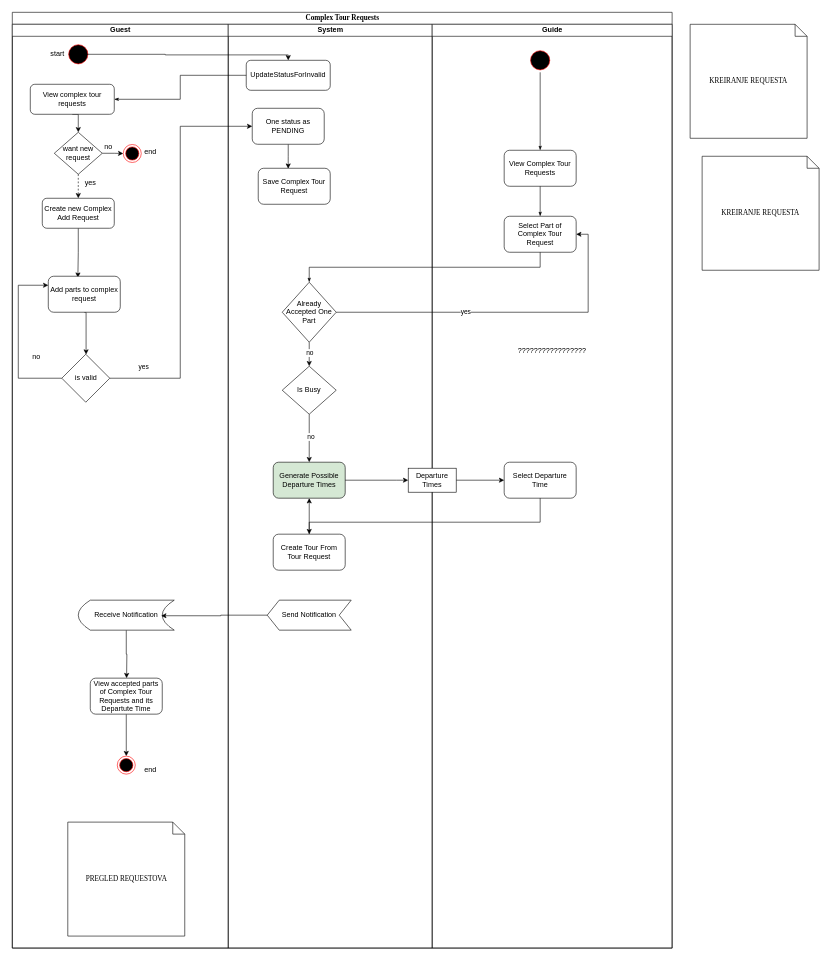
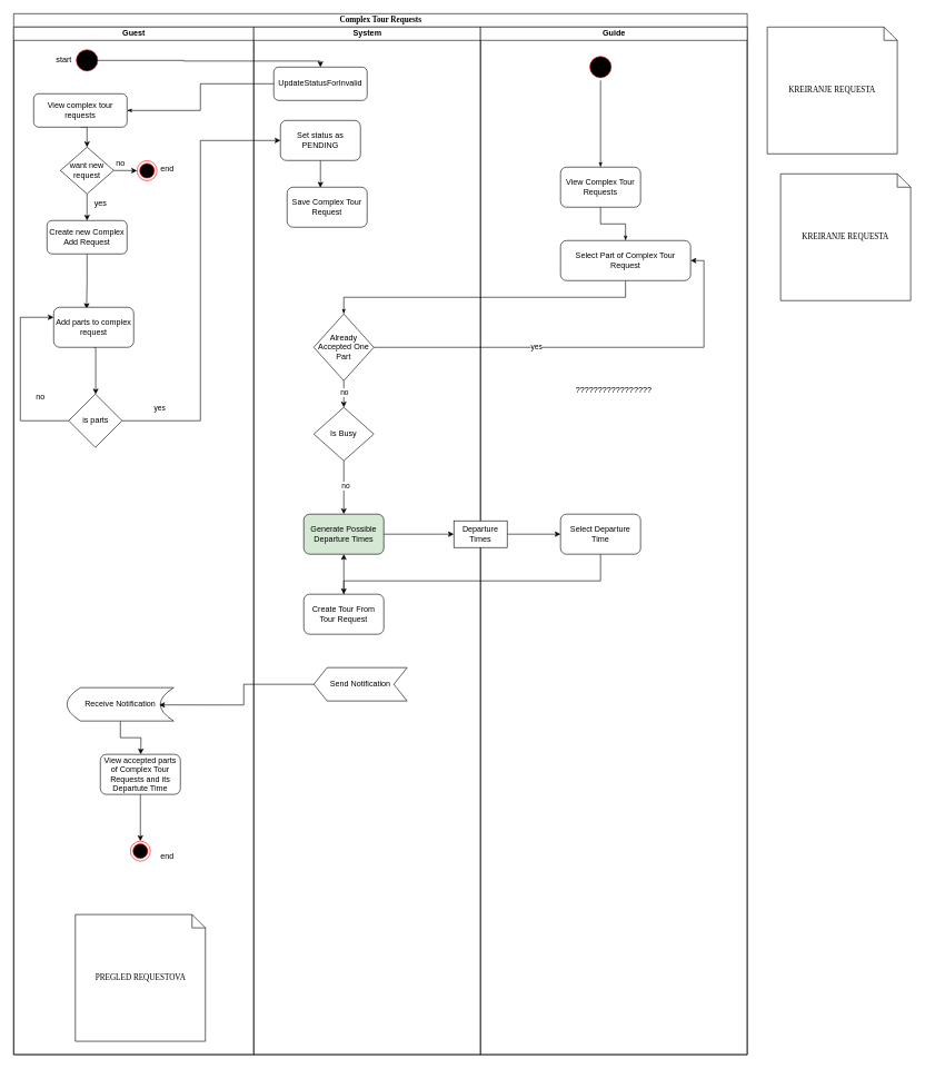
  <mxCell id="0" />
  <mxCell id="1" parent="0" />
  <mxCell id="2" value="Complex Tour Requests" style="swimlane;html=1;childLayout=stackLayout;startSize=20;rounded=0;shadow=0;comic=0;labelBackgroundColor=none;strokeWidth=1;fontFamily=Verdana;fontSize=12;align=center;" parent="1" vertex="1"><mxGeometry x="20" y="20" width="1100" height="1560" as="geometry" /></mxCell>
  <mxCell id="3" value="Guest" style="swimlane;html=1;startSize=20;" parent="2" vertex="1"><mxGeometry y="20" width="360" height="1540" as="geometry" /></mxCell>
  <mxCell id="4" value="" style="ellipse;whiteSpace=wrap;html=1;rounded=0;shadow=0;comic=0;labelBackgroundColor=none;strokeWidth=1;fillColor=#000000;fontFamily=Helvetica;fontSize=12;align=center;shape=startState;strokeColor=#ff0000;" parent="3" vertex="1"><mxGeometry x="90" y="30" width="40" height="40" as="geometry" /></mxCell>
  <mxCell id="5" value="PREGLED REQUESTOVA" style="shape=note;whiteSpace=wrap;html=1;rounded=0;shadow=0;comic=0;labelBackgroundColor=none;strokeWidth=1;fontFamily=Verdana;fontSize=12;align=center;size=20;" parent="3" vertex="1"><mxGeometry x="92.5" y="1330" width="195" height="190" as="geometry" /></mxCell>
  <mxCell id="6" style="edgeStyle=orthogonalEdgeStyle;rounded=0;orthogonalLoop=1;jettySize=auto;html=1;exitX=0.5;exitY=1;exitDx=0;exitDy=0;" edge="1" parent="3" source="7"><mxGeometry relative="1" as="geometry"><mxPoint x="190.529" y="1090" as="targetPoint" /></mxGeometry></mxCell>
- <mxCell id="7" value="Receive Notification" style="shape=dataStorage;whiteSpace=wrap;html=1;fixedSize=1;" parent="3" vertex="1"><mxGeometry x="110" y="960" width="160" height="50" as="geometry" /></mxCell>
+ <mxCell id="7" value="Receive Notification" style="shape=dataStorage;whiteSpace=wrap;html=1;fixedSize=1;" parent="3" vertex="1"><mxGeometry x="80" y="990" width="160" height="50" as="geometry" /></mxCell>
  <mxCell id="8" style="edgeStyle=orthogonalEdgeStyle;rounded=0;orthogonalLoop=1;jettySize=auto;html=1;exitX=0.5;exitY=1;exitDx=0;exitDy=0;entryX=0.411;entryY=0.04;entryDx=0;entryDy=0;entryPerimeter=0;" edge="1" parent="3" source="9" target="22"><mxGeometry relative="1" as="geometry" /></mxCell>
  <mxCell id="9" value="Create new Complex Add Request" style="rounded=1;whiteSpace=wrap;html=1;" vertex="1" parent="3"><mxGeometry x="50" y="290" width="120" height="50" as="geometry" /></mxCell>
  <mxCell id="10" style="edgeStyle=orthogonalEdgeStyle;rounded=0;orthogonalLoop=1;jettySize=auto;html=1;entryX=0;entryY=0.25;entryDx=0;entryDy=0;" edge="1" parent="3" source="11" target="22"><mxGeometry relative="1" as="geometry"><Array as="points"><mxPoint x="10" y="590" /><mxPoint x="10" y="435" /></Array></mxGeometry></mxCell>
- <mxCell id="11" value="is valid" style="rhombus;whiteSpace=wrap;html=1;" vertex="1" parent="3"><mxGeometry x="82.5" y="550" width="80" height="80" as="geometry" /></mxCell>
+ <mxCell id="11" value="is parts" style="rhombus;whiteSpace=wrap;html=1;" vertex="1" parent="3"><mxGeometry x="82.5" y="550" width="80" height="80" as="geometry" /></mxCell>
  <mxCell id="12" value="no" style="text;html=1;align=center;verticalAlign=middle;resizable=0;points=[];autosize=1;strokeColor=none;fillColor=none;" vertex="1" parent="3"><mxGeometry x="20" y="540" width="40" height="30" as="geometry" /></mxCell>
  <mxCell id="13" style="edgeStyle=orthogonalEdgeStyle;rounded=0;orthogonalLoop=1;jettySize=auto;html=1;exitX=0.5;exitY=1;exitDx=0;exitDy=0;entryX=0.5;entryY=0;entryDx=0;entryDy=0;" edge="1" parent="3" source="14" target="17"><mxGeometry relative="1" as="geometry" /></mxCell>
  <mxCell id="14" value="View complex tour requests" style="rounded=1;whiteSpace=wrap;html=1;" vertex="1" parent="3"><mxGeometry x="30" y="100" width="140" height="50" as="geometry" /></mxCell>
- <mxCell id="15" style="edgeStyle=orthogonalEdgeStyle;rounded=0;orthogonalLoop=1;jettySize=auto;html=1;entryX=0.5;entryY=0;entryDx=0;entryDy=0;dashed=1;" edge="1" parent="3" source="17" target="9"><mxGeometry relative="1" as="geometry" /></mxCell>
+ <mxCell id="15" style="edgeStyle=orthogonalEdgeStyle;rounded=0;orthogonalLoop=1;jettySize=auto;html=1;entryX=0.5;entryY=0;entryDx=0;entryDy=0;" edge="1" parent="3" source="17" target="9"><mxGeometry relative="1" as="geometry" /></mxCell>
  <mxCell id="16" style="edgeStyle=orthogonalEdgeStyle;rounded=0;orthogonalLoop=1;jettySize=auto;html=1;exitX=1;exitY=0.5;exitDx=0;exitDy=0;" edge="1" parent="3" source="17" target="19"><mxGeometry relative="1" as="geometry"><mxPoint x="200" y="215.353" as="targetPoint" /></mxGeometry></mxCell>
  <mxCell id="17" value="want new request" style="rhombus;whiteSpace=wrap;html=1;" vertex="1" parent="3"><mxGeometry x="70" y="180" width="80" height="70" as="geometry" /></mxCell>
  <mxCell id="18" value="yes" style="text;html=1;align=center;verticalAlign=middle;resizable=0;points=[];autosize=1;strokeColor=none;fillColor=none;" vertex="1" parent="3"><mxGeometry x="110" y="250" width="40" height="30" as="geometry" /></mxCell>
  <mxCell id="19" value="" style="ellipse;html=1;shape=endState;fillColor=#000000;strokeColor=#ff0000;" vertex="1" parent="3"><mxGeometry x="185" y="200.353" width="30" height="30" as="geometry" /></mxCell>
  <mxCell id="20" value="start" style="text;html=1;align=center;verticalAlign=middle;resizable=0;points=[];autosize=1;strokeColor=none;fillColor=none;" vertex="1" parent="3"><mxGeometry x="50" y="35" width="50" height="30" as="geometry" /></mxCell>
  <mxCell id="21" style="edgeStyle=orthogonalEdgeStyle;rounded=0;orthogonalLoop=1;jettySize=auto;html=1;exitX=0.5;exitY=1;exitDx=0;exitDy=0;" edge="1" parent="3" source="22" target="11"><mxGeometry relative="1" as="geometry"><Array as="points"><mxPoint x="123" y="480" /></Array></mxGeometry></mxCell>
  <mxCell id="22" value="Add parts to complex request" style="rounded=1;whiteSpace=wrap;html=1;" vertex="1" parent="3"><mxGeometry x="60" y="420" width="120" height="60" as="geometry" /></mxCell>
  <mxCell id="23" value="no" style="text;html=1;align=center;verticalAlign=middle;resizable=0;points=[];autosize=1;strokeColor=none;fillColor=none;" vertex="1" parent="3"><mxGeometry x="140" y="190" width="40" height="30" as="geometry" /></mxCell>
  <mxCell id="24" style="edgeStyle=orthogonalEdgeStyle;rounded=0;orthogonalLoop=1;jettySize=auto;html=1;exitX=0.5;exitY=1;exitDx=0;exitDy=0;entryX=0.5;entryY=0;entryDx=0;entryDy=0;" edge="1" parent="3" source="25" target="26"><mxGeometry relative="1" as="geometry" /></mxCell>
  <mxCell id="25" value="View accepted parts of Complex Tour Requests and its Departute Time" style="rounded=1;whiteSpace=wrap;html=1;" vertex="1" parent="3"><mxGeometry x="130" y="1090" width="120" height="60" as="geometry" /></mxCell>
  <mxCell id="26" value="" style="ellipse;html=1;shape=endState;fillColor=#000000;strokeColor=#ff0000;" vertex="1" parent="3"><mxGeometry x="175" y="1220" width="30" height="30" as="geometry" /></mxCell>
  <mxCell id="27" value="System" style="swimlane;html=1;startSize=20;" parent="2" vertex="1"><mxGeometry x="360" y="20" width="340" height="1540" as="geometry" /></mxCell>
  <mxCell id="28" style="edgeStyle=orthogonalEdgeStyle;rounded=0;orthogonalLoop=1;jettySize=auto;html=1;entryX=0.5;entryY=0;entryDx=0;entryDy=0;" parent="27" source="30" target="34" edge="1"><mxGeometry relative="1" as="geometry" /></mxCell>
  <mxCell id="29" value="no" style="edgeLabel;html=1;align=center;verticalAlign=middle;resizable=0;points=[];" parent="28" vertex="1" connectable="0"><mxGeometry x="0.109" y="3" relative="1" as="geometry"><mxPoint x="-3" y="-5" as="offset" /></mxGeometry></mxCell>
  <mxCell id="30" value="Already Accepted One Part" style="rhombus;whiteSpace=wrap;html=1;" parent="27" vertex="1"><mxGeometry x="90" y="430" width="90" height="100" as="geometry" /></mxCell>
  <mxCell id="31" value="Generate Possible Departure Times" style="rounded=1;whiteSpace=wrap;html=1;fillColor=#d5e8d4;" parent="27" vertex="1"><mxGeometry x="75" y="730" width="120" height="60" as="geometry" /></mxCell>
  <mxCell id="32" style="edgeStyle=orthogonalEdgeStyle;rounded=0;orthogonalLoop=1;jettySize=auto;html=1;" parent="27" source="34" target="31" edge="1"><mxGeometry relative="1" as="geometry" /></mxCell>
  <mxCell id="33" value="no&lt;br&gt;" style="edgeLabel;html=1;align=center;verticalAlign=middle;resizable=0;points=[];" parent="32" vertex="1" connectable="0"><mxGeometry x="-0.063" y="2" relative="1" as="geometry"><mxPoint as="offset" /></mxGeometry></mxCell>
  <mxCell id="34" value="Is Busy" style="rhombus;whiteSpace=wrap;html=1;" parent="27" vertex="1"><mxGeometry x="90" y="570" width="90" height="80" as="geometry" /></mxCell>
  <mxCell id="35" style="edgeStyle=orthogonalEdgeStyle;rounded=0;orthogonalLoop=1;jettySize=auto;html=1;" parent="27" source="36" target="31" edge="1"><mxGeometry relative="1" as="geometry" /></mxCell>
  <mxCell id="36" value="Create Tour From Tour Request" style="rounded=1;whiteSpace=wrap;html=1;" parent="27" vertex="1"><mxGeometry x="75" y="850" width="120" height="60" as="geometry" /></mxCell>
- <mxCell id="37" value="Send Notification" style="shape=step;perimeter=stepPerimeter;whiteSpace=wrap;html=1;fixedSize=1;flipH=1;" parent="27" vertex="1"><mxGeometry x="65" y="960" width="140" height="50" as="geometry" /></mxCell>
+ <mxCell id="37" value="Send Notification" style="shape=step;perimeter=stepPerimeter;whiteSpace=wrap;html=1;fixedSize=1;flipH=1;" parent="27" vertex="1"><mxGeometry x="90" y="960" width="140" height="50" as="geometry" /></mxCell>
  <mxCell id="38" style="edgeStyle=orthogonalEdgeStyle;rounded=0;orthogonalLoop=1;jettySize=auto;html=1;exitX=0.5;exitY=1;exitDx=0;exitDy=0;entryX=0.416;entryY=0.011;entryDx=0;entryDy=0;entryPerimeter=0;" edge="1" parent="27" source="39" target="40"><mxGeometry relative="1" as="geometry"><mxPoint x="99.941" y="140" as="targetPoint" /></mxGeometry></mxCell>
- <mxCell id="39" value="One status as PENDING" style="rounded=1;whiteSpace=wrap;html=1;" vertex="1" parent="27"><mxGeometry x="40" y="140" width="120" height="60" as="geometry" /></mxCell>
+ <mxCell id="39" value="Set status as PENDING" style="rounded=1;whiteSpace=wrap;html=1;" vertex="1" parent="27"><mxGeometry x="40" y="140" width="120" height="60" as="geometry" /></mxCell>
  <mxCell id="40" value="Save Complex Tour Request" style="rounded=1;whiteSpace=wrap;html=1;" vertex="1" parent="27"><mxGeometry x="50" y="240" width="120" height="60" as="geometry" /></mxCell>
  <mxCell id="41" value="UpdateStatusForInvalid" style="rounded=1;whiteSpace=wrap;html=1;" vertex="1" parent="27"><mxGeometry x="30" y="60" width="140" height="50" as="geometry" /></mxCell>
  <mxCell id="42" value="Guide" style="swimlane;html=1;startSize=20;" parent="2" vertex="1"><mxGeometry x="700" y="20" width="400" height="1540" as="geometry" /></mxCell>
  <mxCell id="43" value="" style="ellipse;whiteSpace=wrap;html=1;rounded=0;shadow=0;comic=0;labelBackgroundColor=none;strokeWidth=1;fillColor=#000000;fontFamily=Helvetica;fontSize=12;align=center;shape=startState;strokeColor=#ff0000;" parent="42" vertex="1"><mxGeometry x="160" y="40" width="40" height="40" as="geometry" /></mxCell>
  <mxCell id="44" value="View Complex Tour Requests" style="rounded=1;whiteSpace=wrap;html=1;" parent="42" vertex="1"><mxGeometry x="120" y="210" width="120" height="60" as="geometry" /></mxCell>
- <mxCell id="45" value="Select Part of Complex Tour Request" style="rounded=1;whiteSpace=wrap;html=1;" parent="42" vertex="1"><mxGeometry x="120" y="320" width="120" height="60" as="geometry" /></mxCell>
+ <mxCell id="45" value="Select Part of Complex Tour Request" style="rounded=1;whiteSpace=wrap;html=1;" parent="42" vertex="1"><mxGeometry x="120" y="320" width="195" height="60" as="geometry" /></mxCell>
  <mxCell id="46" style="edgeStyle=orthogonalEdgeStyle;rounded=0;html=1;labelBackgroundColor=none;startArrow=none;startFill=0;startSize=5;endArrow=classicThin;endFill=1;endSize=5;jettySize=auto;orthogonalLoop=1;strokeWidth=1;fontFamily=Verdana;fontSize=12;exitX=0.5;exitY=1;exitDx=0;exitDy=0;" parent="42" source="43" target="44" edge="1"><mxGeometry relative="1" as="geometry"><mxPoint x="-530" y="90" as="sourcePoint" /><mxPoint x="-530" y="110" as="targetPoint" /></mxGeometry></mxCell>
  <mxCell id="47" style="edgeStyle=orthogonalEdgeStyle;rounded=0;html=1;labelBackgroundColor=none;startArrow=none;startFill=0;startSize=5;endArrow=classicThin;endFill=1;endSize=5;jettySize=auto;orthogonalLoop=1;strokeWidth=1;fontFamily=Verdana;fontSize=12;exitX=0.5;exitY=1;exitDx=0;exitDy=0;entryX=0.5;entryY=0;entryDx=0;entryDy=0;" parent="42" source="44" target="45" edge="1"><mxGeometry relative="1" as="geometry"><mxPoint x="190" y="90" as="sourcePoint" /><mxPoint x="190" y="280" as="targetPoint" /></mxGeometry></mxCell>
  <mxCell id="48" value="Select Departure Time" style="rounded=1;whiteSpace=wrap;html=1;" parent="42" vertex="1"><mxGeometry x="120" y="730" width="120" height="60" as="geometry" /></mxCell>
  <mxCell id="49" style="edgeStyle=orthogonalEdgeStyle;rounded=0;orthogonalLoop=1;jettySize=auto;html=1;entryX=0;entryY=0.5;entryDx=0;entryDy=0;" parent="42" source="50" target="48" edge="1"><mxGeometry relative="1" as="geometry" /></mxCell>
  <mxCell id="50" value="Departure Times" style="rounded=0;whiteSpace=wrap;html=1;" parent="42" vertex="1"><mxGeometry x="-40" y="740" width="80" height="40" as="geometry" /></mxCell>
  <mxCell id="51" value="?????????????????" style="text;html=1;strokeColor=none;fillColor=none;align=center;verticalAlign=middle;whiteSpace=wrap;rounded=0;" parent="42" vertex="1"><mxGeometry x="170" y="530" width="60" height="30" as="geometry" /></mxCell>
  <mxCell id="52" style="edgeStyle=orthogonalEdgeStyle;rounded=0;html=1;labelBackgroundColor=none;startArrow=none;startFill=0;startSize=5;endArrow=classicThin;endFill=1;endSize=5;jettySize=auto;orthogonalLoop=1;strokeWidth=1;fontFamily=Verdana;fontSize=12;exitX=0.5;exitY=1;exitDx=0;exitDy=0;" parent="2" source="45" target="30" edge="1"><mxGeometry relative="1" as="geometry"><mxPoint x="840" y="300" as="sourcePoint" /><mxPoint x="840" y="350" as="targetPoint" /></mxGeometry></mxCell>
  <mxCell id="53" style="edgeStyle=orthogonalEdgeStyle;rounded=0;orthogonalLoop=1;jettySize=auto;html=1;entryX=0;entryY=0.5;entryDx=0;entryDy=0;" parent="2" source="31" target="50" edge="1"><mxGeometry relative="1" as="geometry"><Array as="points"><mxPoint x="640" y="780" /></Array></mxGeometry></mxCell>
  <mxCell id="54" style="edgeStyle=orthogonalEdgeStyle;rounded=0;orthogonalLoop=1;jettySize=auto;html=1;entryX=1;entryY=0.5;entryDx=0;entryDy=0;" parent="2" source="30" target="45" edge="1"><mxGeometry relative="1" as="geometry"><mxPoint x="780" y="500.0" as="targetPoint" /></mxGeometry></mxCell>
  <mxCell id="55" value="yes" style="edgeLabel;html=1;align=center;verticalAlign=middle;resizable=0;points=[];" parent="54" vertex="1" connectable="0"><mxGeometry x="-0.246" y="1" relative="1" as="geometry"><mxPoint as="offset" /></mxGeometry></mxCell>
  <mxCell id="56" style="edgeStyle=orthogonalEdgeStyle;rounded=0;orthogonalLoop=1;jettySize=auto;html=1;entryX=0.864;entryY=0.519;entryDx=0;entryDy=0;entryPerimeter=0;" parent="2" source="37" target="7" edge="1"><mxGeometry relative="1" as="geometry" /></mxCell>
  <mxCell id="57" style="edgeStyle=orthogonalEdgeStyle;rounded=0;orthogonalLoop=1;jettySize=auto;html=1;entryX=0.5;entryY=0;entryDx=0;entryDy=0;" parent="2" source="48" target="36" edge="1"><mxGeometry relative="1" as="geometry"><Array as="points"><mxPoint x="880" y="850" /><mxPoint x="495" y="850" /></Array></mxGeometry></mxCell>
  <mxCell id="58" style="edgeStyle=orthogonalEdgeStyle;rounded=0;orthogonalLoop=1;jettySize=auto;html=1;exitX=1;exitY=0.5;exitDx=0;exitDy=0;entryX=0;entryY=0.5;entryDx=0;entryDy=0;" edge="1" parent="2" source="11" target="39"><mxGeometry relative="1" as="geometry"><mxPoint x="400" y="100" as="targetPoint" /><Array as="points"><mxPoint x="280" y="610" /><mxPoint x="280" y="190" /></Array></mxGeometry></mxCell>
  <mxCell id="59" value="yes" style="edgeLabel;html=1;align=center;verticalAlign=middle;resizable=0;points=[];" vertex="1" connectable="0" parent="58"><mxGeometry x="-0.758" relative="1" as="geometry"><mxPoint x="-24" y="-20" as="offset" /></mxGeometry></mxCell>
  <mxCell id="60" style="edgeStyle=orthogonalEdgeStyle;rounded=0;orthogonalLoop=1;jettySize=auto;html=1;entryX=0.5;entryY=0;entryDx=0;entryDy=0;" edge="1" parent="2" target="41"><mxGeometry relative="1" as="geometry"><mxPoint x="120" y="70" as="sourcePoint" /><Array as="points"><mxPoint x="255" y="71" /><mxPoint x="460" y="71" /></Array></mxGeometry></mxCell>
  <mxCell id="61" style="edgeStyle=orthogonalEdgeStyle;rounded=0;html=1;labelBackgroundColor=none;startArrow=none;startFill=0;startSize=5;endArrow=classicThin;endFill=1;endSize=5;jettySize=auto;orthogonalLoop=1;strokeWidth=1;fontFamily=Verdana;fontSize=12;exitX=0;exitY=0.5;exitDx=0;exitDy=0;" parent="2" source="41" edge="1" target="14"><mxGeometry relative="1" as="geometry"><mxPoint x="110" y="120" as="targetPoint" /></mxGeometry></mxCell>
  <mxCell id="62" value="KREIRANJE REQUESTA" style="shape=note;whiteSpace=wrap;html=1;rounded=0;shadow=0;comic=0;labelBackgroundColor=none;strokeWidth=1;fontFamily=Verdana;fontSize=12;align=center;size=20;" parent="1" vertex="1"><mxGeometry x="1150" y="40" width="195" height="190" as="geometry" /></mxCell>
  <mxCell id="63" value="KREIRANJE REQUESTA" style="shape=note;whiteSpace=wrap;html=1;rounded=0;shadow=0;comic=0;labelBackgroundColor=none;strokeWidth=1;fontFamily=Verdana;fontSize=12;align=center;size=20;" parent="1" vertex="1"><mxGeometry x="1170" y="260" width="195" height="190" as="geometry" /></mxCell>
  <mxCell id="64" value="end" style="text;html=1;align=center;verticalAlign=middle;resizable=0;points=[];autosize=1;strokeColor=none;fillColor=none;" vertex="1" parent="1"><mxGeometry x="230" y="238" width="40" height="30" as="geometry" /></mxCell>
  <mxCell id="65" value="end" style="text;html=1;align=center;verticalAlign=middle;resizable=0;points=[];autosize=1;strokeColor=none;fillColor=none;" vertex="1" parent="1"><mxGeometry x="230" y="1268" width="40" height="30" as="geometry" /></mxCell>
